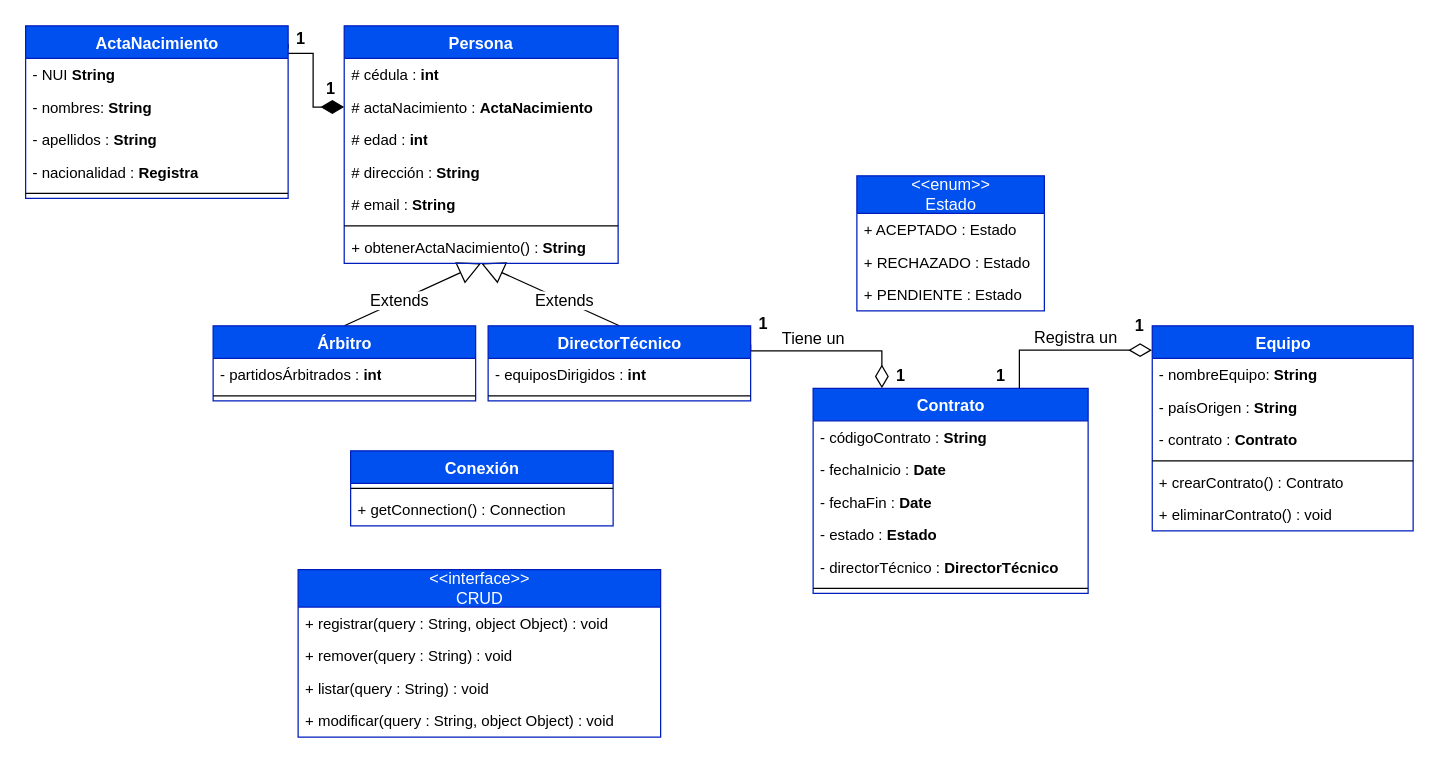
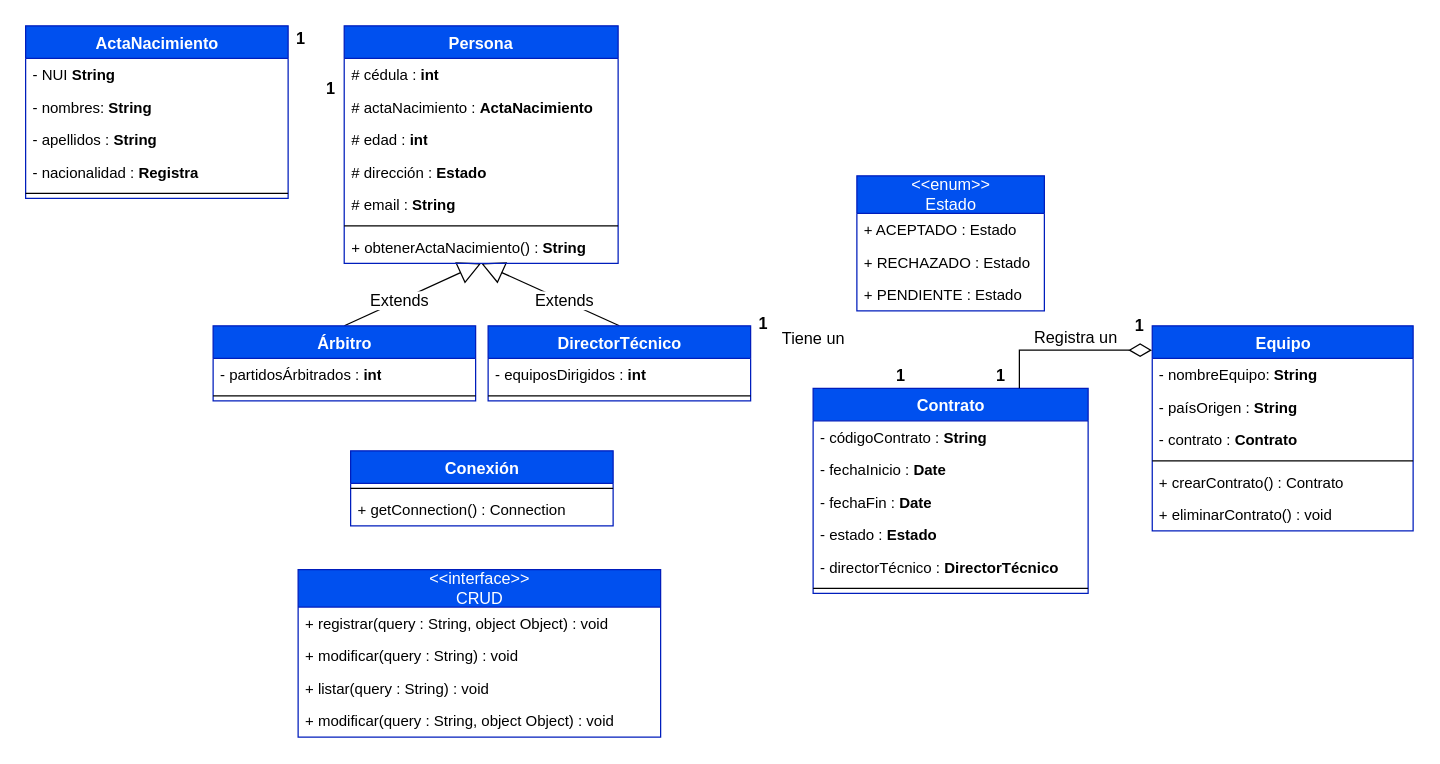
  <mxCell id="0" />
  <mxCell id="1" parent="0" />
  <mxCell id="2" value="Extends" style="endArrow=block;endSize=16;endFill=0;html=1;fontSize=13;exitX=0.5;exitY=0;exitDx=0;exitDy=0;entryX=0.5;entryY=1;entryDx=0;entryDy=0;" parent="1" source="32" target="14" edge="1"><mxGeometry x="-0.21" width="160" relative="1" as="geometry"><mxPoint x="340" y="260" as="sourcePoint" /><mxPoint x="500" y="260" as="targetPoint" /><mxPoint as="offset" /></mxGeometry></mxCell>
- <mxCell id="3" value="" style="endArrow=none;html=1;endSize=12;startArrow=diamondThin;startSize=16;startFill=1;edgeStyle=orthogonalEdgeStyle;align=left;verticalAlign=bottom;fontSize=13;exitX=0;exitY=0.5;exitDx=0;exitDy=0;entryX=1;entryY=0.133;entryDx=0;entryDy=0;endFill=0;rounded=0;entryPerimeter=0;" parent="1" source="16" target="5" edge="1"><mxGeometry x="-1" y="3" relative="1" as="geometry"><mxPoint x="150" y="500" as="sourcePoint" /><mxPoint x="310" y="500" as="targetPoint" /><Array as="points"><mxPoint x="250" y="85" /><mxPoint x="250" y="42" /><mxPoint x="170" y="42" /><mxPoint x="170" y="35" /></Array></mxGeometry></mxCell>
  <mxCell id="4" value="" style="group" parent="1" vertex="1" connectable="0"><mxGeometry x="20" y="20" width="230" height="86" as="geometry" /></mxCell>
  <mxCell id="5" value="ActaNacimiento" style="swimlane;fontStyle=1;align=center;verticalAlign=top;childLayout=stackLayout;horizontal=1;startSize=26;horizontalStack=0;resizeParent=1;resizeParentMax=0;resizeLast=0;collapsible=1;marginBottom=0;fontSize=13;fillColor=#0050ef;strokeColor=#001DBC;fontColor=#ffffff;html=1;" parent="4" vertex="1"><mxGeometry width="210" height="138" as="geometry" /></mxCell>
  <mxCell id="6" value="- NUI&amp;nbsp;&lt;b&gt;String&lt;/b&gt;" style="text;strokeColor=none;fillColor=none;align=left;verticalAlign=top;spacingLeft=4;spacingRight=4;overflow=hidden;rotatable=0;points=[[0,0.5],[1,0.5]];portConstraint=eastwest;html=1;" parent="5" vertex="1"><mxGeometry y="26" width="210" height="26" as="geometry" /></mxCell>
  <mxCell id="7" value="- nombres:&amp;nbsp;&lt;b&gt;String&lt;/b&gt;" style="text;strokeColor=none;fillColor=none;align=left;verticalAlign=top;spacingLeft=4;spacingRight=4;overflow=hidden;rotatable=0;points=[[0,0.5],[1,0.5]];portConstraint=eastwest;html=1;" parent="5" vertex="1"><mxGeometry y="52" width="210" height="26" as="geometry" /></mxCell>
  <mxCell id="8" value="- apellidos :&amp;nbsp;&lt;b&gt;String&lt;/b&gt;" style="text;strokeColor=none;fillColor=none;align=left;verticalAlign=top;spacingLeft=4;spacingRight=4;overflow=hidden;rotatable=0;points=[[0,0.5],[1,0.5]];portConstraint=eastwest;html=1;" parent="5" vertex="1"><mxGeometry y="78" width="210" height="26" as="geometry" /></mxCell>
  <mxCell id="9" value="- nacionalidad :&amp;nbsp;&lt;b&gt;Registra&lt;/b&gt;" style="text;strokeColor=none;fillColor=none;align=left;verticalAlign=top;spacingLeft=4;spacingRight=4;overflow=hidden;rotatable=0;points=[[0,0.5],[1,0.5]];portConstraint=eastwest;html=1;" parent="5" vertex="1"><mxGeometry y="104" width="210" height="26" as="geometry" /></mxCell>
  <mxCell id="10" value="" style="line;strokeWidth=1;fillColor=none;align=left;verticalAlign=middle;spacingTop=-1;spacingLeft=3;spacingRight=3;rotatable=0;labelPosition=right;points=[];portConstraint=eastwest;" parent="5" vertex="1"><mxGeometry y="130" width="210" height="8" as="geometry" /></mxCell>
  <mxCell id="11" value="&lt;b&gt;1&lt;/b&gt;" style="text;html=1;align=center;verticalAlign=middle;resizable=0;points=[];autosize=1;fontSize=13;" parent="4" vertex="1"><mxGeometry x="210" width="20" height="20" as="geometry" /></mxCell>
  <mxCell id="12" value="Extends" style="endArrow=block;endSize=16;endFill=0;html=1;fontSize=13;exitX=0.5;exitY=0;exitDx=0;exitDy=0;entryX=0.5;entryY=1;entryDx=0;entryDy=0;" parent="1" source="36" target="14" edge="1"><mxGeometry x="-0.21" width="160" relative="1" as="geometry"><mxPoint x="285" y="340" as="sourcePoint" /><mxPoint x="400" y="264" as="targetPoint" /><mxPoint as="offset" /></mxGeometry></mxCell>
  <mxCell id="13" value="" style="group" parent="1" vertex="1" connectable="0"><mxGeometry x="254" y="20" width="240" height="190" as="geometry" /></mxCell>
  <mxCell id="14" value="Persona" style="swimlane;fontStyle=1;align=center;verticalAlign=top;childLayout=stackLayout;horizontal=1;startSize=26;horizontalStack=0;resizeParent=1;resizeParentMax=0;resizeLast=0;collapsible=1;marginBottom=0;fontSize=13;fillColor=#0050ef;strokeColor=#001DBC;fontColor=#ffffff;html=1;" parent="13" vertex="1"><mxGeometry x="20.87" width="219.13" height="190" as="geometry" /></mxCell>
  <mxCell id="15" value="# cédula :&amp;nbsp;&lt;b&gt;int&lt;/b&gt;" style="text;strokeColor=none;fillColor=none;align=left;verticalAlign=top;spacingLeft=4;spacingRight=4;overflow=hidden;rotatable=0;points=[[0,0.5],[1,0.5]];portConstraint=eastwest;html=1;" parent="14" vertex="1"><mxGeometry y="26" width="219.13" height="26" as="geometry" /></mxCell>
  <mxCell id="16" value="# actaNacimiento : &lt;b&gt;ActaNacimiento&lt;/b&gt;" style="text;strokeColor=none;fillColor=none;align=left;verticalAlign=top;spacingLeft=4;spacingRight=4;overflow=hidden;rotatable=0;points=[[0,0.5],[1,0.5]];portConstraint=eastwest;html=1;" parent="14" vertex="1"><mxGeometry y="52" width="219.13" height="26" as="geometry" /></mxCell>
  <mxCell id="17" value="# edad :&amp;nbsp;&lt;b&gt;int&lt;/b&gt;" style="text;strokeColor=none;fillColor=none;align=left;verticalAlign=top;spacingLeft=4;spacingRight=4;overflow=hidden;rotatable=0;points=[[0,0.5],[1,0.5]];portConstraint=eastwest;html=1;" parent="14" vertex="1"><mxGeometry y="78" width="219.13" height="26" as="geometry" /></mxCell>
- <mxCell id="18" value="# dirección :&amp;nbsp;&lt;b&gt;String&lt;/b&gt;" style="text;strokeColor=none;fillColor=none;align=left;verticalAlign=top;spacingLeft=4;spacingRight=4;overflow=hidden;rotatable=0;points=[[0,0.5],[1,0.5]];portConstraint=eastwest;html=1;" parent="14" vertex="1"><mxGeometry y="104" width="219.13" height="26" as="geometry" /></mxCell>
+ <mxCell id="18" value="# dirección :&amp;nbsp;&lt;b&gt;Estado&lt;/b&gt;" style="text;strokeColor=none;fillColor=none;align=left;verticalAlign=top;spacingLeft=4;spacingRight=4;overflow=hidden;rotatable=0;points=[[0,0.5],[1,0.5]];portConstraint=eastwest;html=1;" parent="14" vertex="1"><mxGeometry y="104" width="219.13" height="26" as="geometry" /></mxCell>
  <mxCell id="19" value="# email :&amp;nbsp;&lt;b&gt;String&lt;/b&gt;" style="text;strokeColor=none;fillColor=none;align=left;verticalAlign=top;spacingLeft=4;spacingRight=4;overflow=hidden;rotatable=0;points=[[0,0.5],[1,0.5]];portConstraint=eastwest;html=1;" parent="14" vertex="1"><mxGeometry y="130" width="219.13" height="26" as="geometry" /></mxCell>
  <mxCell id="20" value="" style="line;strokeWidth=1;fillColor=none;align=left;verticalAlign=middle;spacingTop=-1;spacingLeft=3;spacingRight=3;rotatable=0;labelPosition=right;points=[];portConstraint=eastwest;" parent="14" vertex="1"><mxGeometry y="156" width="219.13" height="8" as="geometry" /></mxCell>
  <mxCell id="21" value="+ obtenerActaNacimiento() :&amp;nbsp;&lt;b&gt;String&lt;/b&gt;" style="text;strokeColor=none;fillColor=none;align=left;verticalAlign=top;spacingLeft=4;spacingRight=4;overflow=hidden;rotatable=0;points=[[0,0.5],[1,0.5]];portConstraint=eastwest;html=1;" parent="14" vertex="1"><mxGeometry y="164" width="219.13" height="26" as="geometry" /></mxCell>
  <mxCell id="22" value="1" style="text;html=1;align=center;verticalAlign=middle;resizable=0;points=[];autosize=1;fontSize=13;fontStyle=1" parent="13" vertex="1"><mxGeometry y="40" width="20" height="20" as="geometry" /></mxCell>
  <mxCell id="23" value="" style="group" parent="1" vertex="1" connectable="0"><mxGeometry x="890" y="260" width="240" height="112" as="geometry" /></mxCell>
  <mxCell id="24" value="Equipo" style="swimlane;fontStyle=1;align=center;verticalAlign=top;childLayout=stackLayout;horizontal=1;startSize=26;horizontalStack=0;resizeParent=1;resizeParentMax=0;resizeLast=0;collapsible=1;marginBottom=0;fontSize=13;fillColor=#0050ef;strokeColor=#001DBC;fontColor=#ffffff;html=1;" parent="23" vertex="1"><mxGeometry x="31.304" width="208.696" height="164" as="geometry" /></mxCell>
  <mxCell id="25" value="- nombreEquipo: &lt;b&gt;String&lt;/b&gt;" style="text;strokeColor=none;fillColor=none;align=left;verticalAlign=top;spacingLeft=4;spacingRight=4;overflow=hidden;rotatable=0;points=[[0,0.5],[1,0.5]];portConstraint=eastwest;html=1;" parent="24" vertex="1"><mxGeometry y="26" width="208.696" height="26" as="geometry" /></mxCell>
  <mxCell id="26" value="- paísOrigen :&amp;nbsp;&lt;b&gt;String&lt;/b&gt;" style="text;strokeColor=none;fillColor=none;align=left;verticalAlign=top;spacingLeft=4;spacingRight=4;overflow=hidden;rotatable=0;points=[[0,0.5],[1,0.5]];portConstraint=eastwest;html=1;" parent="24" vertex="1"><mxGeometry y="52" width="208.696" height="26" as="geometry" /></mxCell>
  <mxCell id="27" value="- contrato :&amp;nbsp;&lt;b&gt;Contrato&lt;/b&gt;" style="text;strokeColor=none;fillColor=none;align=left;verticalAlign=top;spacingLeft=4;spacingRight=4;overflow=hidden;rotatable=0;points=[[0,0.5],[1,0.5]];portConstraint=eastwest;html=1;" parent="24" vertex="1"><mxGeometry y="78" width="208.696" height="26" as="geometry" /></mxCell>
  <mxCell id="28" value="" style="line;strokeWidth=1;fillColor=none;align=left;verticalAlign=middle;spacingTop=-1;spacingLeft=3;spacingRight=3;rotatable=0;labelPosition=right;points=[];portConstraint=eastwest;" parent="24" vertex="1"><mxGeometry y="104" width="208.696" height="8" as="geometry" /></mxCell>
  <mxCell id="29" value="+ crearContrato() : Contrato" style="text;strokeColor=none;fillColor=none;align=left;verticalAlign=top;spacingLeft=4;spacingRight=4;overflow=hidden;rotatable=0;points=[[0,0.5],[1,0.5]];portConstraint=eastwest;html=1;" parent="24" vertex="1"><mxGeometry y="112" width="208.696" height="26" as="geometry" /></mxCell>
  <mxCell id="30" value="+ eliminarContrato() : void" style="text;strokeColor=none;fillColor=none;align=left;verticalAlign=top;spacingLeft=4;spacingRight=4;overflow=hidden;rotatable=0;points=[[0,0.5],[1,0.5]];portConstraint=eastwest;html=1;" parent="24" vertex="1"><mxGeometry y="138" width="208.696" height="26" as="geometry" /></mxCell>
  <mxCell id="31" value="1" style="text;html=1;align=center;verticalAlign=middle;resizable=0;points=[];autosize=1;fontSize=13;fontStyle=1" parent="23" vertex="1"><mxGeometry x="11.3" y="-10" width="20" height="20" as="geometry" /></mxCell>
  <mxCell id="32" value="Árbitro" style="swimlane;fontStyle=1;align=center;verticalAlign=top;childLayout=stackLayout;horizontal=1;startSize=26;horizontalStack=0;resizeParent=1;resizeParentMax=0;resizeLast=0;collapsible=1;marginBottom=0;fontSize=13;fillColor=#0050ef;strokeColor=#001DBC;fontColor=#ffffff;html=1;" parent="1" vertex="1"><mxGeometry x="170" y="260" width="210" height="60" as="geometry" /></mxCell>
  <mxCell id="33" value="- partidosÁrbitrados : &lt;b&gt;int&lt;/b&gt;" style="text;strokeColor=none;fillColor=none;align=left;verticalAlign=top;spacingLeft=4;spacingRight=4;overflow=hidden;rotatable=0;points=[[0,0.5],[1,0.5]];portConstraint=eastwest;html=1;" parent="32" vertex="1"><mxGeometry y="26" width="210" height="26" as="geometry" /></mxCell>
  <mxCell id="34" value="" style="line;strokeWidth=1;fillColor=none;align=left;verticalAlign=middle;spacingTop=-1;spacingLeft=3;spacingRight=3;rotatable=0;labelPosition=right;points=[];portConstraint=eastwest;" parent="32" vertex="1"><mxGeometry y="52" width="210" height="8" as="geometry" /></mxCell>
- <mxCell id="35" style="edgeStyle=orthogonalEdgeStyle;rounded=0;orthogonalLoop=1;jettySize=auto;html=1;exitX=1;exitY=0.25;exitDx=0;exitDy=0;entryX=0.25;entryY=0;entryDx=0;entryDy=0;startSize=16;endArrow=diamondThin;endFill=0;endSize=16;fontSize=13;" parent="1" source="36" target="43" edge="1"><mxGeometry relative="1" as="geometry"><Array as="points"><mxPoint x="600" y="280" /><mxPoint x="705" y="280" /></Array></mxGeometry></mxCell>
  <mxCell id="36" value="DirectorTécnico" style="swimlane;fontStyle=1;align=center;verticalAlign=top;childLayout=stackLayout;horizontal=1;startSize=26;horizontalStack=0;resizeParent=1;resizeParentMax=0;resizeLast=0;collapsible=1;marginBottom=0;fontSize=13;fillColor=#0050ef;strokeColor=#001DBC;fontColor=#ffffff;html=1;" parent="1" vertex="1"><mxGeometry x="390" y="260" width="210" height="60" as="geometry" /></mxCell>
  <mxCell id="37" value="- equiposDirigidos : &lt;b&gt;int&lt;/b&gt;" style="text;strokeColor=none;fillColor=none;align=left;verticalAlign=top;spacingLeft=4;spacingRight=4;overflow=hidden;rotatable=0;points=[[0,0.5],[1,0.5]];portConstraint=eastwest;html=1;" parent="36" vertex="1"><mxGeometry y="26" width="210" height="26" as="geometry" /></mxCell>
  <mxCell id="38" value="" style="line;strokeWidth=1;fillColor=none;align=left;verticalAlign=middle;spacingTop=-1;spacingLeft=3;spacingRight=3;rotatable=0;labelPosition=right;points=[];portConstraint=eastwest;" parent="36" vertex="1"><mxGeometry y="52" width="210" height="8" as="geometry" /></mxCell>
  <mxCell id="39" value="&amp;lt;&amp;lt;enum&amp;gt;&amp;gt;&lt;br&gt;Estado" style="swimlane;fontStyle=0;childLayout=stackLayout;horizontal=1;startSize=30;fillColor=#0050ef;horizontalStack=0;resizeParent=1;resizeParentMax=0;resizeLast=0;collapsible=1;marginBottom=0;fontSize=13;html=1;strokeColor=#001DBC;fontColor=#ffffff;" parent="1" vertex="1"><mxGeometry x="685" y="140" width="150" height="108" as="geometry" /></mxCell>
  <mxCell id="40" value="+ ACEPTADO : Estado" style="text;strokeColor=none;fillColor=none;align=left;verticalAlign=top;spacingLeft=4;spacingRight=4;overflow=hidden;rotatable=0;points=[[0,0.5],[1,0.5]];portConstraint=eastwest;" parent="39" vertex="1"><mxGeometry y="30" width="150" height="26" as="geometry" /></mxCell>
  <mxCell id="41" value="+ RECHAZADO : Estado" style="text;strokeColor=none;fillColor=none;align=left;verticalAlign=top;spacingLeft=4;spacingRight=4;overflow=hidden;rotatable=0;points=[[0,0.5],[1,0.5]];portConstraint=eastwest;" parent="39" vertex="1"><mxGeometry y="56" width="150" height="26" as="geometry" /></mxCell>
  <mxCell id="42" value="+ PENDIENTE : Estado" style="text;strokeColor=none;fillColor=none;align=left;verticalAlign=top;spacingLeft=4;spacingRight=4;overflow=hidden;rotatable=0;points=[[0,0.5],[1,0.5]];portConstraint=eastwest;" parent="39" vertex="1"><mxGeometry y="82" width="150" height="26" as="geometry" /></mxCell>
  <mxCell id="43" value="Contrato" style="swimlane;fontStyle=1;align=center;verticalAlign=top;childLayout=stackLayout;horizontal=1;startSize=26;horizontalStack=0;resizeParent=1;resizeParentMax=0;resizeLast=0;collapsible=1;marginBottom=0;fontSize=13;fillColor=#0050ef;strokeColor=#001DBC;fontColor=#ffffff;html=1;" parent="1" vertex="1"><mxGeometry x="650" y="310" width="220" height="164" as="geometry" /></mxCell>
  <mxCell id="44" value="- códigoContrato : &lt;b&gt;String&lt;/b&gt;" style="text;strokeColor=none;fillColor=none;align=left;verticalAlign=top;spacingLeft=4;spacingRight=4;overflow=hidden;rotatable=0;points=[[0,0.5],[1,0.5]];portConstraint=eastwest;html=1;" parent="43" vertex="1"><mxGeometry y="26" width="220" height="26" as="geometry" /></mxCell>
  <mxCell id="45" value="- fechaInicio : &lt;b&gt;Date&lt;/b&gt;" style="text;strokeColor=none;fillColor=none;align=left;verticalAlign=top;spacingLeft=4;spacingRight=4;overflow=hidden;rotatable=0;points=[[0,0.5],[1,0.5]];portConstraint=eastwest;html=1;" parent="43" vertex="1"><mxGeometry y="52" width="220" height="26" as="geometry" /></mxCell>
  <mxCell id="46" value="- fechaFin : &lt;b&gt;Date&lt;/b&gt;" style="text;strokeColor=none;fillColor=none;align=left;verticalAlign=top;spacingLeft=4;spacingRight=4;overflow=hidden;rotatable=0;points=[[0,0.5],[1,0.5]];portConstraint=eastwest;html=1;" parent="43" vertex="1"><mxGeometry y="78" width="220" height="26" as="geometry" /></mxCell>
  <mxCell id="47" value="- estado : &lt;b&gt;Estado&lt;/b&gt;" style="text;strokeColor=none;fillColor=none;align=left;verticalAlign=top;spacingLeft=4;spacingRight=4;overflow=hidden;rotatable=0;points=[[0,0.5],[1,0.5]];portConstraint=eastwest;html=1;" parent="43" vertex="1"><mxGeometry y="104" width="220" height="26" as="geometry" /></mxCell>
  <mxCell id="48" value="- directorTécnico : &lt;b&gt;DirectorTécnico&lt;/b&gt;" style="text;strokeColor=none;fillColor=none;align=left;verticalAlign=top;spacingLeft=4;spacingRight=4;overflow=hidden;rotatable=0;points=[[0,0.5],[1,0.5]];portConstraint=eastwest;html=1;" parent="43" vertex="1"><mxGeometry y="130" width="220" height="26" as="geometry" /></mxCell>
  <mxCell id="49" value="" style="line;strokeWidth=1;fillColor=none;align=left;verticalAlign=middle;spacingTop=-1;spacingLeft=3;spacingRight=3;rotatable=0;labelPosition=right;points=[];portConstraint=eastwest;" parent="43" vertex="1"><mxGeometry y="156" width="220" height="8" as="geometry" /></mxCell>
  <mxCell id="50" value="Tiene un" style="text;html=1;align=center;verticalAlign=middle;resizable=0;points=[];autosize=1;fontSize=13;" parent="1" vertex="1"><mxGeometry x="615" y="260" width="70" height="20" as="geometry" /></mxCell>
  <mxCell id="51" value="1" style="text;html=1;align=center;verticalAlign=middle;resizable=0;points=[];autosize=1;fontSize=13;fontStyle=1" parent="1" vertex="1"><mxGeometry x="600" y="248" width="20" height="20" as="geometry" /></mxCell>
  <mxCell id="52" value="1" style="text;html=1;align=center;verticalAlign=middle;resizable=0;points=[];autosize=1;fontSize=13;fontStyle=1" parent="1" vertex="1"><mxGeometry x="710" y="290" width="20" height="20" as="geometry" /></mxCell>
  <mxCell id="53" value="1" style="text;html=1;align=center;verticalAlign=middle;resizable=0;points=[];autosize=1;fontSize=13;fontStyle=1" parent="1" vertex="1"><mxGeometry x="790" y="290" width="20" height="20" as="geometry" /></mxCell>
  <mxCell id="54" value="Registra un" style="text;html=1;align=center;verticalAlign=middle;resizable=0;points=[];autosize=1;fontSize=13;" parent="1" vertex="1"><mxGeometry x="820" y="259" width="80" height="20" as="geometry" /></mxCell>
  <mxCell id="55" style="edgeStyle=orthogonalEdgeStyle;rounded=0;orthogonalLoop=1;jettySize=auto;html=1;exitX=-0.001;exitY=0.119;exitDx=0;exitDy=0;startSize=16;endArrow=none;endFill=0;endSize=16;fontSize=13;startArrow=diamondThin;startFill=0;entryX=0.75;entryY=0;entryDx=0;entryDy=0;exitPerimeter=0;" parent="1" source="24" target="43" edge="1"><mxGeometry relative="1" as="geometry"><Array as="points"><mxPoint x="815" y="280" /></Array><mxPoint x="940" y="280" as="sourcePoint" /></mxGeometry></mxCell>
  <mxCell id="56" value="" style="group" vertex="1" connectable="0" parent="1"><mxGeometry x="280" y="360" width="230" height="86" as="geometry" /></mxCell>
  <mxCell id="57" value="Conexión" style="swimlane;fontStyle=1;align=center;verticalAlign=top;childLayout=stackLayout;horizontal=1;startSize=26;horizontalStack=0;resizeParent=1;resizeParentMax=0;resizeLast=0;collapsible=1;marginBottom=0;fontSize=13;fillColor=#0050ef;strokeColor=#001DBC;fontColor=#ffffff;html=1;" vertex="1" parent="56"><mxGeometry width="210" height="60" as="geometry" /></mxCell>
  <mxCell id="58" value="" style="line;strokeWidth=1;fillColor=none;align=left;verticalAlign=middle;spacingTop=-1;spacingLeft=3;spacingRight=3;rotatable=0;labelPosition=right;points=[];portConstraint=eastwest;" vertex="1" parent="57"><mxGeometry y="26" width="210" height="8" as="geometry" /></mxCell>
  <mxCell id="59" value="+ getConnection() : Connection" style="text;strokeColor=none;fillColor=none;align=left;verticalAlign=top;spacingLeft=4;spacingRight=4;overflow=hidden;rotatable=0;points=[[0,0.5],[1,0.5]];portConstraint=eastwest;html=1;" vertex="1" parent="57"><mxGeometry y="34" width="210" height="26" as="geometry" /></mxCell>
  <mxCell id="60" value="&amp;lt;&amp;lt;interface&amp;gt;&amp;gt;&lt;br&gt;CRUD" style="swimlane;fontStyle=0;childLayout=stackLayout;horizontal=1;startSize=30;fillColor=#0050ef;horizontalStack=0;resizeParent=1;resizeParentMax=0;resizeLast=0;collapsible=1;marginBottom=0;fontSize=13;html=1;strokeColor=#001DBC;fontColor=#ffffff;" vertex="1" parent="1"><mxGeometry x="238" y="455" width="290" height="134" as="geometry" /></mxCell>
  <mxCell id="61" value="+ registrar(query : String, object Object) : void" style="text;strokeColor=none;fillColor=none;align=left;verticalAlign=top;spacingLeft=4;spacingRight=4;overflow=hidden;rotatable=0;points=[[0,0.5],[1,0.5]];portConstraint=eastwest;" vertex="1" parent="60"><mxGeometry y="30" width="290" height="26" as="geometry" /></mxCell>
- <mxCell id="62" value="+ remover(query : String) : void" style="text;strokeColor=none;fillColor=none;align=left;verticalAlign=top;spacingLeft=4;spacingRight=4;overflow=hidden;rotatable=0;points=[[0,0.5],[1,0.5]];portConstraint=eastwest;" vertex="1" parent="60"><mxGeometry y="56" width="290" height="26" as="geometry" /></mxCell>
+ <mxCell id="62" value="+ modificar(query : String) : void" style="text;strokeColor=none;fillColor=none;align=left;verticalAlign=top;spacingLeft=4;spacingRight=4;overflow=hidden;rotatable=0;points=[[0,0.5],[1,0.5]];portConstraint=eastwest;" vertex="1" parent="60"><mxGeometry y="56" width="290" height="26" as="geometry" /></mxCell>
  <mxCell id="63" value="+ listar(query : String) : void" style="text;strokeColor=none;fillColor=none;align=left;verticalAlign=top;spacingLeft=4;spacingRight=4;overflow=hidden;rotatable=0;points=[[0,0.5],[1,0.5]];portConstraint=eastwest;" vertex="1" parent="60"><mxGeometry y="82" width="290" height="26" as="geometry" /></mxCell>
  <mxCell id="64" value="+ modificar(query : String, object Object) : void" style="text;strokeColor=none;fillColor=none;align=left;verticalAlign=top;spacingLeft=4;spacingRight=4;overflow=hidden;rotatable=0;points=[[0,0.5],[1,0.5]];portConstraint=eastwest;" vertex="1" parent="60"><mxGeometry y="108" width="290" height="26" as="geometry" /></mxCell>
